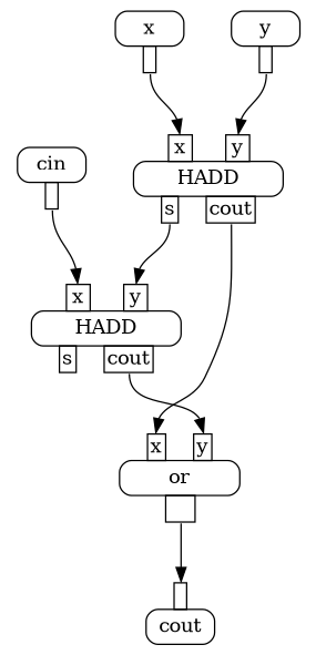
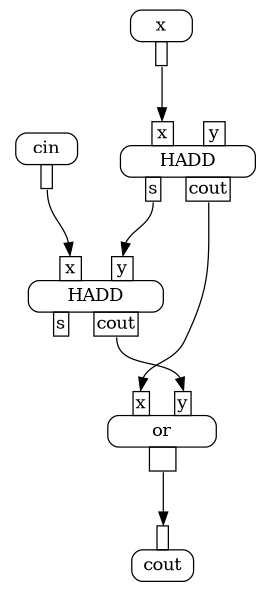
  digraph {
    node [shape=plaintext]
    edge [headport=in0 tailport=out0]
    n1 [label=<<TABLE BORDER="0" CELLBORDER="0" CELLSPACING="0" CELLPADDING="0"><TR><TD><TABLE BORDER="0" CELLBORDER="0" CELLSPACING="0" CELLPADDING="0"><TR><TD WIDTH="20"></TD> <TD PORT="in0" BORDER="1" CELLPADDING="1"> </TD> <TD WIDTH="20"></TD></TR></TABLE></TD></TR>                                                                                 <TR><TD BORDER="1" CELLPADDING="4" STYLE="ROUNDED">cout</TD></TR>                                                                                 <TR><TD><TABLE BORDER="0" CELLBORDER="0" CELLSPACING="0" CELLPADDING="0"><TR><TD WIDTH="20"></TD> <TD WIDTH="20"></TD></TR></TABLE></TD></TR></TABLE>>]
    n2 [label=<<TABLE BORDER="0" CELLBORDER="0" CELLSPACING="0" CELLPADDING="0"><TR><TD><TABLE BORDER="0" CELLBORDER="0" CELLSPACING="0" CELLPADDING="0"><TR><TD WIDTH="20"></TD> <TD PORT="in0" BORDER="1" CELLPADDING="1">x</TD> <TD WIDTH="20"></TD> <TD PORT="in1" BORDER="1" CELLPADDING="1">y</TD> <TD WIDTH="20"></TD></TR></TABLE></TD></TR>                                                                                 <TR><TD BORDER="1" CELLPADDING="4" STYLE="ROUNDED">or</TD></TR>                                                                                 <TR><TD><TABLE BORDER="0" CELLBORDER="0" CELLSPACING="0" CELLPADDING="0"><TR><TD WIDTH="20"></TD> <TD PORT="out0" BORDER="1" CELLPADDING="1"> </TD> <TD WIDTH="20"></TD></TR></TABLE></TD></TR></TABLE>>]
    n3 [label=<<TABLE BORDER="0" CELLBORDER="0" CELLSPACING="0" CELLPADDING="0"><TR><TD><TABLE BORDER="0" CELLBORDER="0" CELLSPACING="0" CELLPADDING="0"><TR><TD WIDTH="20"></TD> <TD PORT="in0" BORDER="1" CELLPADDING="1">x</TD> <TD WIDTH="20"></TD> <TD PORT="in1" BORDER="1" CELLPADDING="1">y</TD> <TD WIDTH="20"></TD></TR></TABLE></TD></TR>                                                                                 <TR><TD BORDER="1" CELLPADDING="4" STYLE="ROUNDED">HADD</TD></TR>                                                                                 <TR><TD><TABLE BORDER="0" CELLBORDER="0" CELLSPACING="0" CELLPADDING="0"><TR><TD WIDTH="20"></TD> <TD PORT="out0" BORDER="1" CELLPADDING="1">s</TD> <TD WIDTH="20"></TD> <TD PORT="out1" BORDER="1" CELLPADDING="1">cout</TD> <TD WIDTH="20"></TD></TR></TABLE></TD></TR></TABLE>>]
    n4 [label=<<TABLE BORDER="0" CELLBORDER="0" CELLSPACING="0" CELLPADDING="0"><TR><TD><TABLE BORDER="0" CELLBORDER="0" CELLSPACING="0" CELLPADDING="0"><TR><TD WIDTH="20"></TD> <TD PORT="in0" BORDER="1" CELLPADDING="1">x</TD> <TD WIDTH="20"></TD> <TD PORT="in1" BORDER="1" CELLPADDING="1">y</TD> <TD WIDTH="20"></TD></TR></TABLE></TD></TR>                                                                                 <TR><TD BORDER="1" CELLPADDING="4" STYLE="ROUNDED">HADD</TD></TR>                                                                                 <TR><TD><TABLE BORDER="0" CELLBORDER="0" CELLSPACING="0" CELLPADDING="0"><TR><TD WIDTH="20"></TD> <TD PORT="out0" BORDER="1" CELLPADDING="1">s</TD> <TD WIDTH="20"></TD> <TD PORT="out1" BORDER="1" CELLPADDING="1">cout</TD> <TD WIDTH="20"></TD></TR></TABLE></TD></TR></TABLE>>]
-   n5 [label=<<TABLE BORDER="0" CELLBORDER="0" CELLSPACING="0" CELLPADDING="0"><TR><TD><TABLE BORDER="0" CELLBORDER="0" CELLSPACING="0" CELLPADDING="0"><TR><TD WIDTH="20"></TD> <TD WIDTH="20"></TD></TR></TABLE></TD></TR>                                                                                 <TR><TD BORDER="1" CELLPADDING="4" STYLE="ROUNDED">y</TD></TR>                                                                                 <TR><TD><TABLE BORDER="0" CELLBORDER="0" CELLSPACING="0" CELLPADDING="0"><TR><TD WIDTH="20"></TD> <TD PORT="out0" BORDER="1" CELLPADDING="1"> </TD> <TD WIDTH="20"></TD></TR></TABLE></TD></TR></TABLE>>]
    n6 [label=<<TABLE BORDER="0" CELLBORDER="0" CELLSPACING="0" CELLPADDING="0"><TR><TD><TABLE BORDER="0" CELLBORDER="0" CELLSPACING="0" CELLPADDING="0"><TR><TD WIDTH="20"></TD> <TD WIDTH="20"></TD></TR></TABLE></TD></TR>                                                                                 <TR><TD BORDER="1" CELLPADDING="4" STYLE="ROUNDED">x</TD></TR>                                                                                 <TR><TD><TABLE BORDER="0" CELLBORDER="0" CELLSPACING="0" CELLPADDING="0"><TR><TD WIDTH="20"></TD> <TD PORT="out0" BORDER="1" CELLPADDING="1"> </TD> <TD WIDTH="20"></TD></TR></TABLE></TD></TR></TABLE>>]
    n7 [label=<<TABLE BORDER="0" CELLBORDER="0" CELLSPACING="0" CELLPADDING="0"><TR><TD><TABLE BORDER="0" CELLBORDER="0" CELLSPACING="0" CELLPADDING="0"><TR><TD WIDTH="20"></TD> <TD WIDTH="20"></TD></TR></TABLE></TD></TR>                                                                                 <TR><TD BORDER="1" CELLPADDING="4" STYLE="ROUNDED">cin</TD></TR>                                                                                 <TR><TD><TABLE BORDER="0" CELLBORDER="0" CELLSPACING="0" CELLPADDING="0"><TR><TD WIDTH="20"></TD> <TD PORT="out0" BORDER="1" CELLPADDING="1"> </TD> <TD WIDTH="20"></TD></TR></TABLE></TD></TR></TABLE>>]
    n2 -> n1
    n3 -> n2 [headport=in1 tailport=out1]
    n4 -> n2 [tailport=out1]
    n4 -> n3 [headport=in1]
-   n5 -> n4 [headport=in1]
    n6 -> n4
    n7 -> n3
  }
